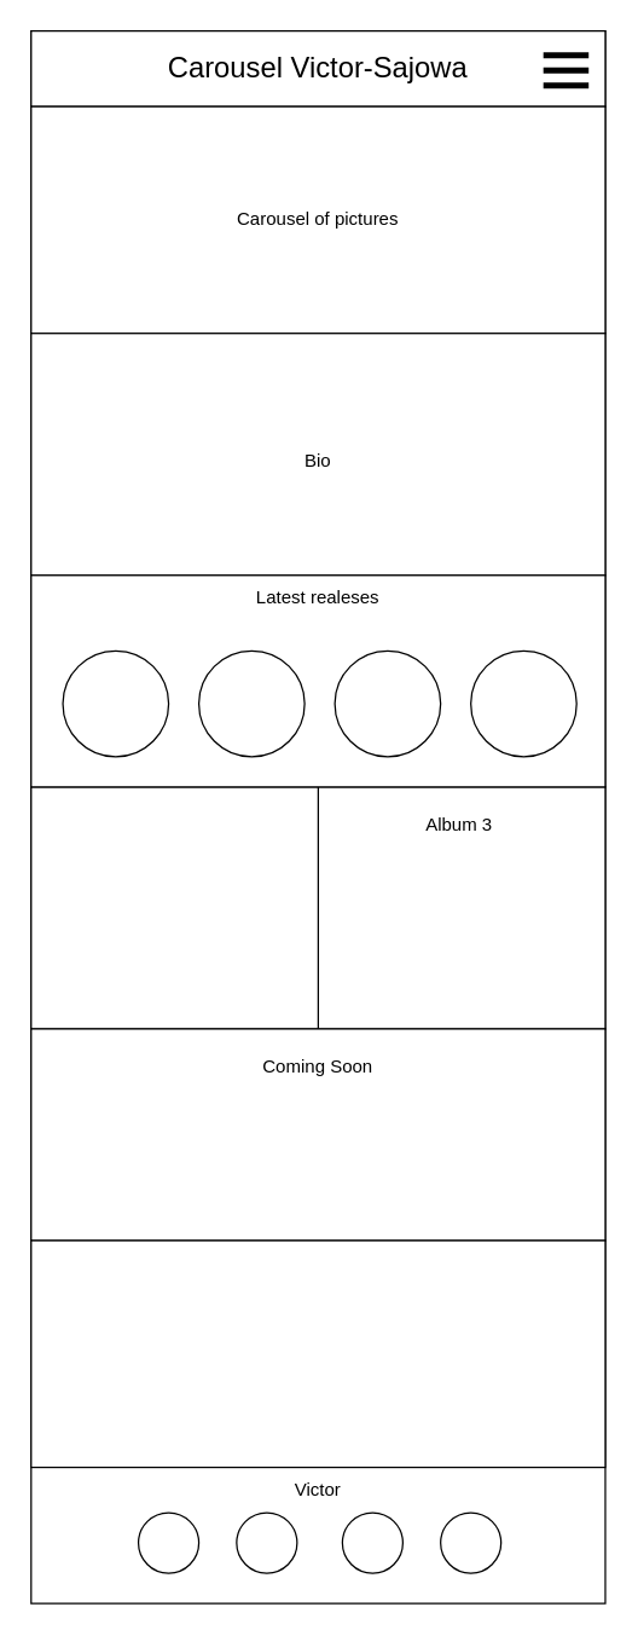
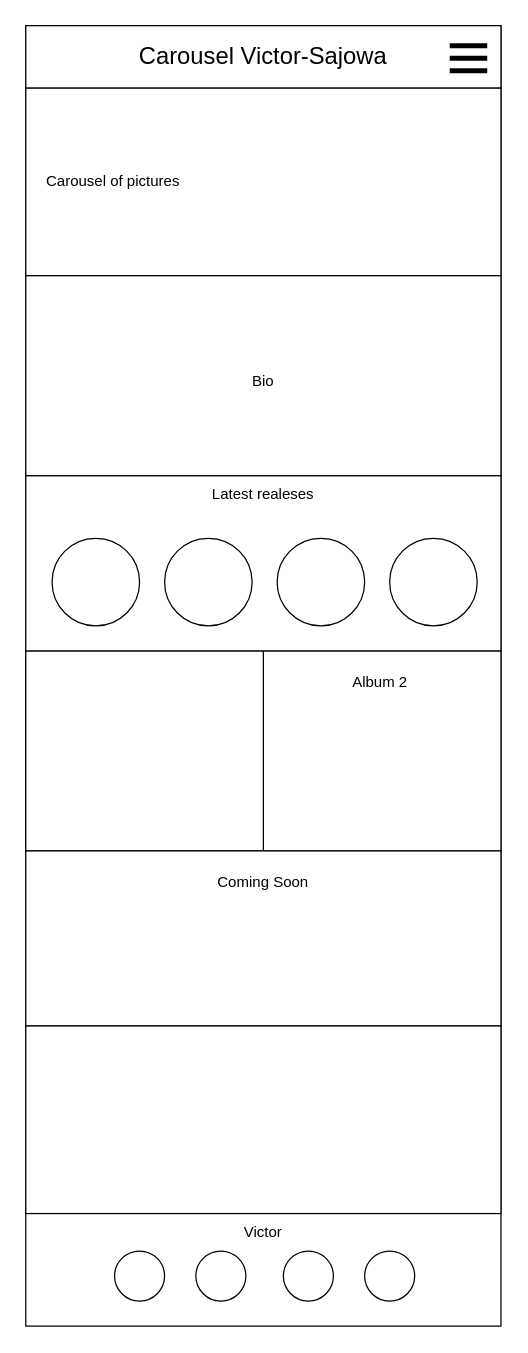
  <mxCell id="0" />
  <mxCell id="1" parent="0" />
  <mxCell id="2" value="" style="group" vertex="1" connectable="0" parent="1"><mxGeometry x="20" y="20" width="380" height="1040" as="geometry" /></mxCell>
  <mxCell id="3" value="" style="rounded=0;whiteSpace=wrap;html=1;" vertex="1" parent="2"><mxGeometry width="380" height="1040" as="geometry" /></mxCell>
  <mxCell id="4" value="" style="rounded=0;whiteSpace=wrap;html=1;" vertex="1" parent="2"><mxGeometry width="380" height="50" as="geometry" /></mxCell>
  <mxCell id="5" value="&lt;font style=&quot;font-size: 19px;&quot;&gt;Carousel Victor-Sajowa&lt;/font&gt;" style="text;html=1;align=center;verticalAlign=middle;whiteSpace=wrap;rounded=0;" vertex="1" parent="2"><mxGeometry x="60" y="10" width="260" height="30" as="geometry" /></mxCell>
  <mxCell id="6" value="" style="group" vertex="1" connectable="0" parent="2"><mxGeometry x="339" y="16" width="30" height="20" as="geometry" /></mxCell>
  <mxCell id="7" value="" style="endArrow=none;html=1;rounded=0;strokeWidth=4;" edge="1" parent="6"><mxGeometry width="50" height="50" relative="1" as="geometry"><mxPoint as="sourcePoint" /><mxPoint x="30" as="targetPoint" /></mxGeometry></mxCell>
  <mxCell id="8" value="" style="endArrow=none;html=1;rounded=0;strokeWidth=4;" edge="1" parent="6"><mxGeometry width="50" height="50" relative="1" as="geometry"><mxPoint y="20" as="sourcePoint" /><mxPoint x="30" y="20" as="targetPoint" /></mxGeometry></mxCell>
  <mxCell id="9" value="" style="endArrow=none;html=1;rounded=0;strokeWidth=4;" edge="1" parent="6"><mxGeometry width="50" height="50" relative="1" as="geometry"><mxPoint y="10" as="sourcePoint" /><mxPoint x="30" y="10" as="targetPoint" /></mxGeometry></mxCell>
  <mxCell id="10" value="" style="rounded=0;whiteSpace=wrap;html=1;" vertex="1" parent="2"><mxGeometry y="50" width="380" height="150" as="geometry" /></mxCell>
- <mxCell id="11" value="Carousel of pictures" style="text;html=1;align=center;verticalAlign=middle;whiteSpace=wrap;rounded=0;" vertex="1" parent="2"><mxGeometry x="125" y="100" width="130" height="50" as="geometry" /></mxCell>
+ <mxCell id="11" value="Carousel of pictures" style="text;html=1;align=center;verticalAlign=middle;whiteSpace=wrap;rounded=0;" vertex="1" parent="2"><mxGeometry x="5" y="100" width="130" height="50" as="geometry" /></mxCell>
  <mxCell id="12" value="" style="rounded=0;whiteSpace=wrap;html=1;" vertex="1" parent="2"><mxGeometry y="200" width="380" height="160" as="geometry" /></mxCell>
  <mxCell id="13" value="Bio" style="text;html=1;align=center;verticalAlign=middle;whiteSpace=wrap;rounded=0;" vertex="1" parent="2"><mxGeometry x="160" y="270" width="60" height="30" as="geometry" /></mxCell>
  <mxCell id="14" value="" style="group" vertex="1" connectable="0" parent="2"><mxGeometry y="500" width="380" height="160" as="geometry" /></mxCell>
  <mxCell id="15" value="" style="rounded=0;whiteSpace=wrap;html=1;" vertex="1" parent="14"><mxGeometry width="380" height="160" as="geometry" /></mxCell>
  <mxCell id="16" value="" style="rounded=0;whiteSpace=wrap;html=1;" vertex="1" parent="14"><mxGeometry width="190" height="160" as="geometry" /></mxCell>
- <mxCell id="17" value="Album 3" style="text;html=1;align=center;verticalAlign=middle;whiteSpace=wrap;rounded=0;" vertex="1" parent="14"><mxGeometry x="196" y="10" width="175" height="30" as="geometry" /></mxCell>
+ <mxCell id="17" value="Album 2" style="text;html=1;align=center;verticalAlign=middle;whiteSpace=wrap;rounded=0;" vertex="1" parent="14"><mxGeometry x="196" y="10" width="175" height="30" as="geometry" /></mxCell>
  <mxCell id="18" value="" style="rounded=0;whiteSpace=wrap;html=1;" vertex="1" parent="2"><mxGeometry y="660" width="380" height="140" as="geometry" /></mxCell>
  <mxCell id="19" value="Coming Soon" style="text;html=1;align=center;verticalAlign=middle;whiteSpace=wrap;rounded=0;" vertex="1" parent="2"><mxGeometry x="145" y="670" width="90" height="30" as="geometry" /></mxCell>
  <mxCell id="20" value="" style="rounded=0;whiteSpace=wrap;html=1;" vertex="1" parent="2"><mxGeometry y="800" width="380" height="150" as="geometry" /></mxCell>
  <mxCell id="21" value="Victor" style="text;html=1;align=center;verticalAlign=middle;whiteSpace=wrap;rounded=0;" vertex="1" parent="2"><mxGeometry x="160" y="950" width="60" height="30" as="geometry" /></mxCell>
  <mxCell id="22" value="" style="ellipse;whiteSpace=wrap;html=1;" vertex="1" parent="2"><mxGeometry x="71" y="980" width="40" height="40" as="geometry" /></mxCell>
  <mxCell id="23" value="" style="ellipse;whiteSpace=wrap;html=1;" vertex="1" parent="2"><mxGeometry x="136" y="980" width="40" height="40" as="geometry" /></mxCell>
  <mxCell id="24" value="" style="ellipse;whiteSpace=wrap;html=1;" vertex="1" parent="2"><mxGeometry x="271" y="980" width="40" height="40" as="geometry" /></mxCell>
  <mxCell id="25" value="" style="ellipse;whiteSpace=wrap;html=1;" vertex="1" parent="2"><mxGeometry x="206" y="980" width="40" height="40" as="geometry" /></mxCell>
  <mxCell id="26" value="" style="group" vertex="1" connectable="0" parent="2"><mxGeometry y="360" width="380" height="140" as="geometry" /></mxCell>
  <mxCell id="27" value="" style="rounded=0;whiteSpace=wrap;html=1;" vertex="1" parent="26"><mxGeometry width="380" height="140" as="geometry" /></mxCell>
  <mxCell id="28" value="Latest realeses" style="text;html=1;align=center;verticalAlign=middle;whiteSpace=wrap;rounded=0;" vertex="1" parent="26"><mxGeometry width="380" height="30" as="geometry" /></mxCell>
  <mxCell id="29" value="" style="ellipse;whiteSpace=wrap;html=1;" vertex="1" parent="26"><mxGeometry x="21" y="50" width="70" height="70" as="geometry" /></mxCell>
  <mxCell id="30" value="" style="ellipse;whiteSpace=wrap;html=1;" vertex="1" parent="26"><mxGeometry x="291" y="50" width="70" height="70" as="geometry" /></mxCell>
  <mxCell id="31" value="" style="ellipse;whiteSpace=wrap;html=1;" vertex="1" parent="26"><mxGeometry x="201" y="50" width="70" height="70" as="geometry" /></mxCell>
  <mxCell id="32" value="" style="ellipse;whiteSpace=wrap;html=1;" vertex="1" parent="26"><mxGeometry x="111" y="50" width="70" height="70" as="geometry" /></mxCell>
